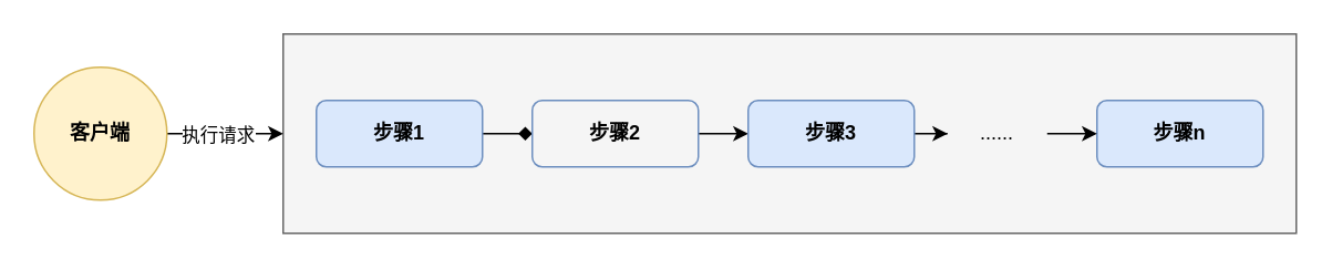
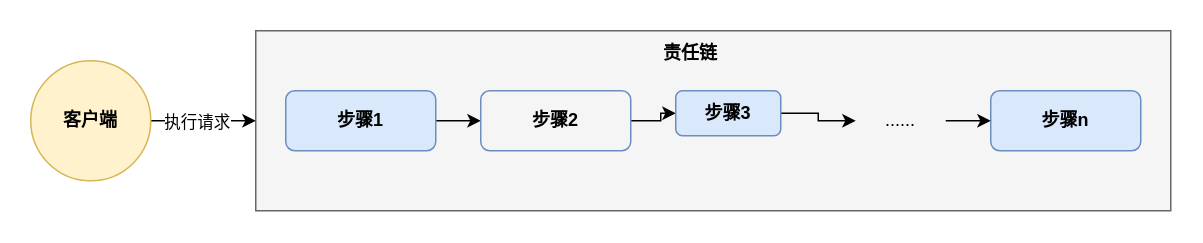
  <mxCell id="0" />
  <mxCell id="1" parent="0" />
  <mxCell id="2" value="" style="rounded=0;whiteSpace=wrap;html=1;fillColor=#f5f5f5;fontColor=#333333;strokeColor=#666666;" vertex="1" parent="1"><mxGeometry x="170" y="20" width="610" height="120" as="geometry" /></mxCell>
  <mxCell id="3" style="edgeStyle=orthogonalEdgeStyle;rounded=0;orthogonalLoop=1;jettySize=auto;html=1;" edge="1" parent="1" source="5"><mxGeometry relative="1" as="geometry"><mxPoint x="170" y="80" as="targetPoint" /></mxGeometry></mxCell>
  <mxCell id="4" value="执行请求" style="edgeLabel;html=1;align=center;verticalAlign=middle;resizable=0;points=[];" vertex="1" connectable="0" parent="3"><mxGeometry x="-0.261" y="-1" relative="1" as="geometry"><mxPoint x="4" y="-1" as="offset" /></mxGeometry></mxCell>
  <mxCell id="5" value="客户端" style="ellipse;whiteSpace=wrap;html=1;aspect=fixed;fontStyle=1;fillColor=#fff2cc;strokeColor=#d6b656;" vertex="1" parent="1"><mxGeometry x="20" y="40" width="80" height="80" as="geometry" /></mxCell>
- <mxCell id="6" style="edgeStyle=orthogonalEdgeStyle;rounded=0;orthogonalLoop=1;jettySize=auto;html=1;entryX=0;entryY=0.5;entryDx=0;entryDy=0;endArrow=diamond;" edge="1" parent="1" source="7" target="9"><mxGeometry relative="1" as="geometry" /></mxCell>
+ <mxCell id="6" style="edgeStyle=orthogonalEdgeStyle;rounded=0;orthogonalLoop=1;jettySize=auto;html=1;entryX=0;entryY=0.5;entryDx=0;entryDy=0;" edge="1" parent="1" source="7" target="9"><mxGeometry relative="1" as="geometry" /></mxCell>
  <mxCell id="7" value="步骤1" style="rounded=1;whiteSpace=wrap;html=1;fillColor=#dae8fc;strokeColor=#6c8ebf;fontStyle=1" vertex="1" parent="1"><mxGeometry x="190" y="60" width="100" height="40" as="geometry" /></mxCell>
  <mxCell id="8" style="edgeStyle=orthogonalEdgeStyle;rounded=0;orthogonalLoop=1;jettySize=auto;html=1;entryX=0;entryY=0.5;entryDx=0;entryDy=0;" edge="1" parent="1" source="9" target="11"><mxGeometry relative="1" as="geometry" /></mxCell>
  <mxCell id="9" value="步骤2" style="rounded=1;whiteSpace=wrap;html=1;fillColor=#f5f5f5;strokeColor=#6c8ebf;fontStyle=1;" vertex="1" parent="1"><mxGeometry x="320" y="60" width="100" height="40" as="geometry" /></mxCell>
  <mxCell id="10" style="edgeStyle=orthogonalEdgeStyle;rounded=0;orthogonalLoop=1;jettySize=auto;html=1;" edge="1" parent="1" source="11" target="14"><mxGeometry relative="1" as="geometry" /></mxCell>
- <mxCell id="11" value="步骤3" style="rounded=1;whiteSpace=wrap;html=1;fillColor=#dae8fc;strokeColor=#6c8ebf;fontStyle=1" vertex="1" parent="1"><mxGeometry x="450" y="60" width="100" height="40" as="geometry" /></mxCell>
+ <mxCell id="11" value="步骤3" style="rounded=1;whiteSpace=wrap;html=1;fillColor=#dae8fc;strokeColor=#6c8ebf;fontStyle=1" vertex="1" parent="1"><mxGeometry x="450" y="60" width="70" height="30" as="geometry" /></mxCell>
  <mxCell id="12" value="步骤n" style="rounded=1;whiteSpace=wrap;html=1;fillColor=#dae8fc;strokeColor=#6c8ebf;fontStyle=1" vertex="1" parent="1"><mxGeometry x="660" y="60" width="100" height="40" as="geometry" /></mxCell>
  <mxCell id="13" style="edgeStyle=orthogonalEdgeStyle;rounded=0;orthogonalLoop=1;jettySize=auto;html=1;entryX=0;entryY=0.5;entryDx=0;entryDy=0;" edge="1" parent="1" source="14" target="12"><mxGeometry relative="1" as="geometry" /></mxCell>
  <mxCell id="14" value="......" style="text;html=1;align=center;verticalAlign=middle;whiteSpace=wrap;rounded=0;" vertex="1" parent="1"><mxGeometry x="570" y="65" width="60" height="30" as="geometry" /></mxCell>
+ <mxCell id="15" value="责任链" style="text;html=1;align=center;verticalAlign=middle;whiteSpace=wrap;rounded=0;fontStyle=1" vertex="1" parent="1"><mxGeometry x="430" y="20" width="60" height="30" as="geometry" /></mxCell>
